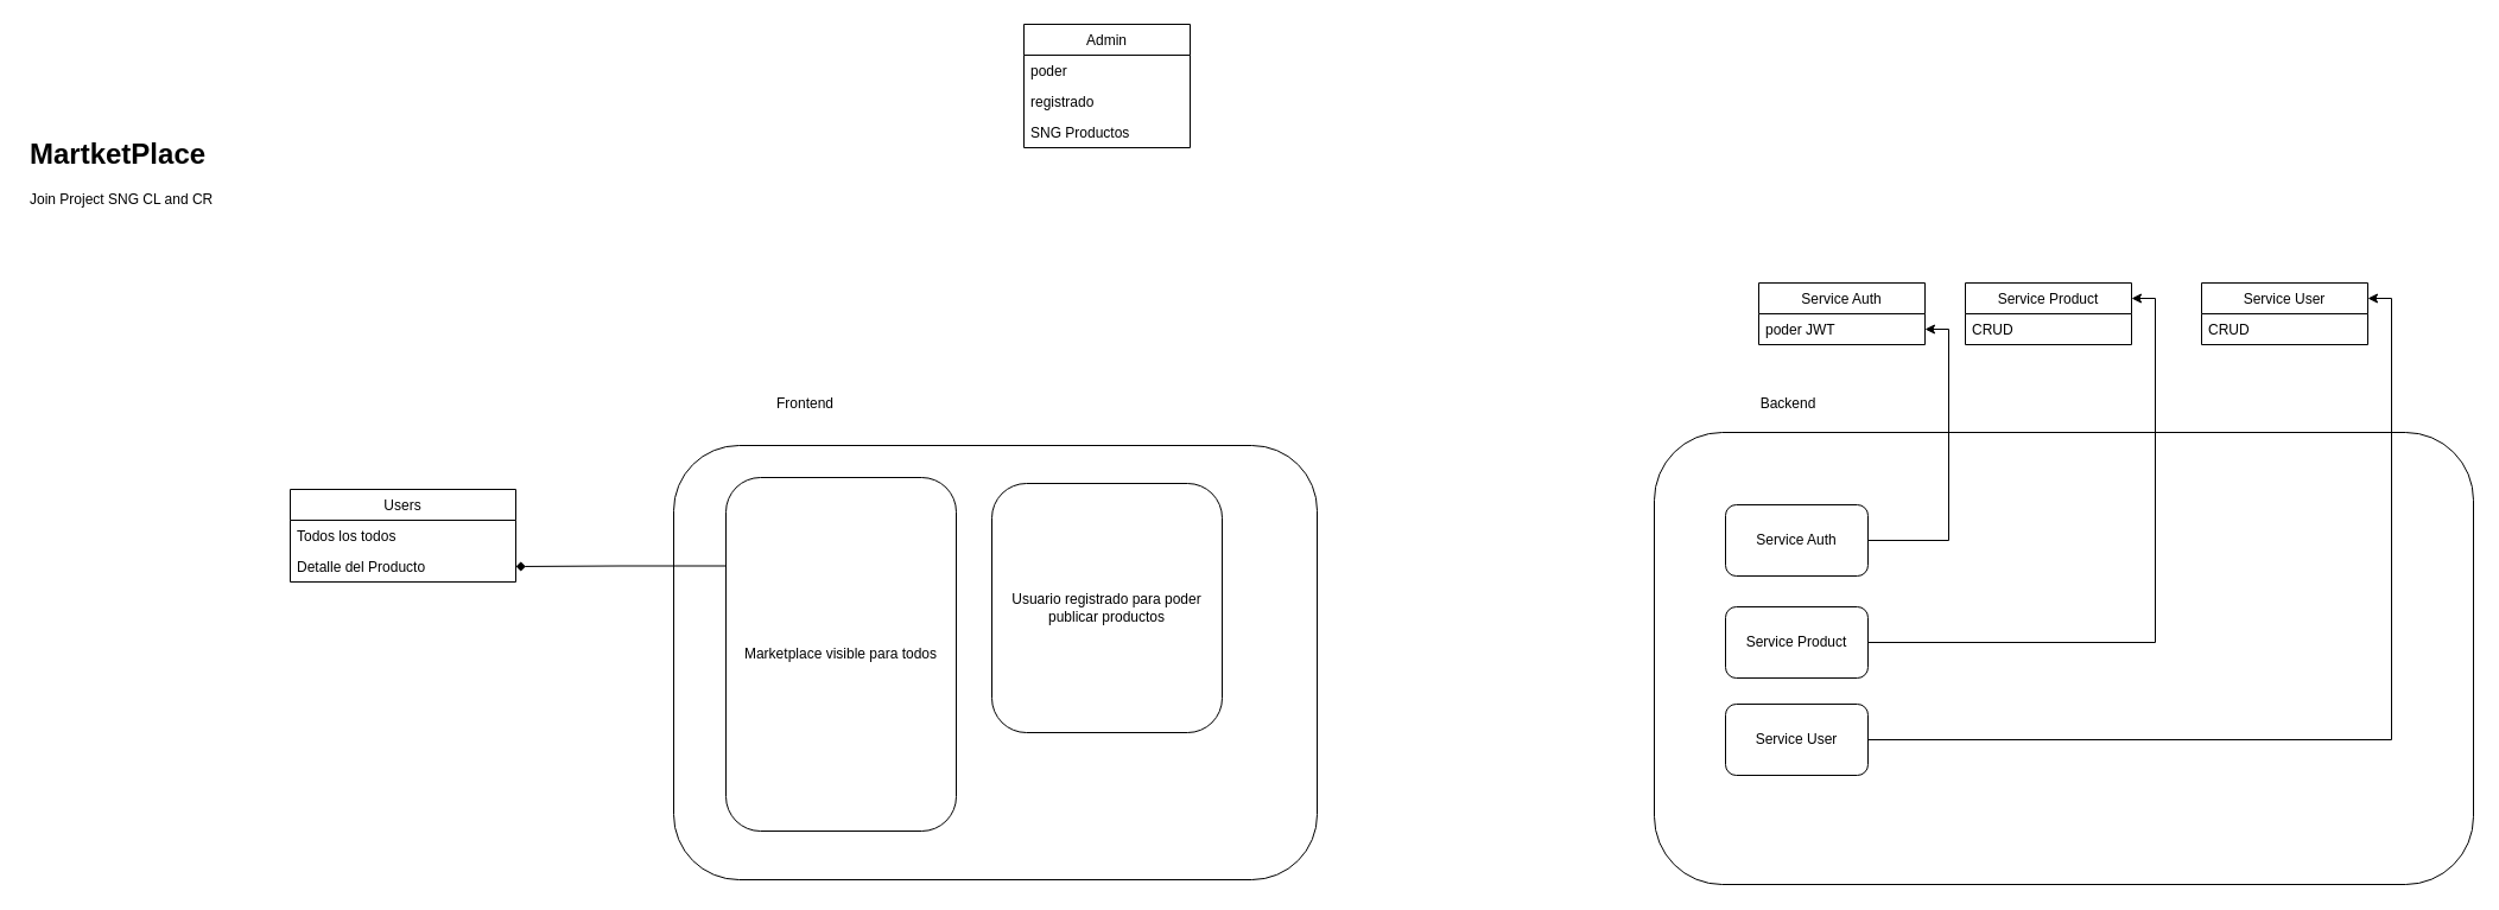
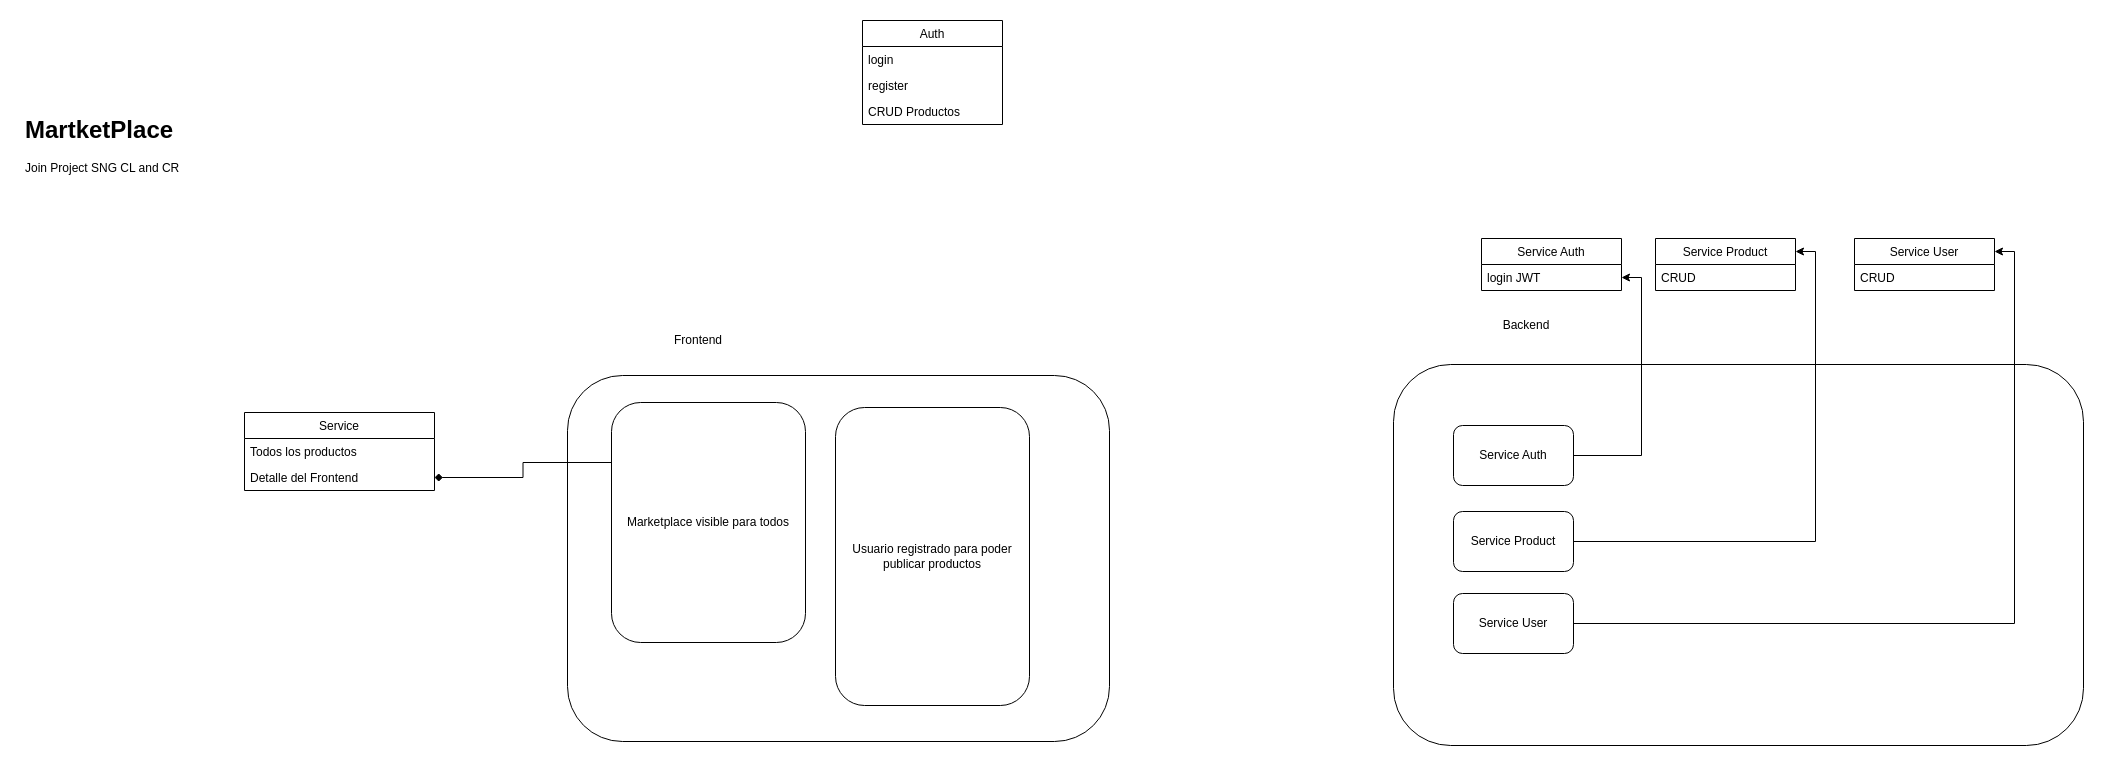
  <mxCell id="0" />
  <mxCell id="1" parent="0" />
  <mxCell id="2" value="" style="rounded=1;whiteSpace=wrap;html=1;fillColor=none;" parent="1" vertex="1"><mxGeometry x="567" y="375" width="542" height="366" as="geometry" /></mxCell>
  <mxCell id="3" value="&lt;h1&gt;MartketPlace&lt;/h1&gt;&lt;p&gt;Join Project SNG CL and CR&lt;/p&gt;" style="text;html=1;strokeColor=none;fillColor=none;spacing=5;spacingTop=-20;whiteSpace=wrap;overflow=hidden;rounded=0;" parent="1" vertex="1"><mxGeometry x="20" y="110" width="190" height="120" as="geometry" /></mxCell>
- <mxCell id="4" value="Frontend" style="text;html=1;strokeColor=none;fillColor=none;align=center;verticalAlign=middle;whiteSpace=wrap;rounded=0;" parent="1" vertex="1"><mxGeometry x="537" y="316" width="282" height="48" as="geometry" /></mxCell>
+ <mxCell id="4" value="Frontend" style="text;html=1;strokeColor=none;fillColor=none;align=center;verticalAlign=middle;whiteSpace=wrap;rounded=0;" parent="1" vertex="1"><mxGeometry x="557" y="316" width="282" height="48" as="geometry" /></mxCell>
  <mxCell id="5" style="edgeStyle=orthogonalEdgeStyle;rounded=0;orthogonalLoop=1;jettySize=auto;html=1;exitX=0;exitY=0.25;exitDx=0;exitDy=0;entryX=1;entryY=0.5;entryDx=0;entryDy=0;endArrow=diamond;" parent="1" source="6" target="10" edge="1"><mxGeometry relative="1" as="geometry" /></mxCell>
- <mxCell id="6" value="Marketplace visible para todos" style="rounded=1;whiteSpace=wrap;html=1;fillColor=none;align=center;" parent="1" vertex="1"><mxGeometry x="611" y="402" width="194" height="298" as="geometry" /></mxCell>
- <mxCell id="7" value="Usuario registrado para poder publicar productos" style="rounded=1;whiteSpace=wrap;html=1;fillColor=none;align=center;" parent="1" vertex="1"><mxGeometry x="835" y="407" width="194" height="210" as="geometry" /></mxCell>
- <mxCell id="8" value="Users" style="swimlane;fontStyle=0;childLayout=stackLayout;horizontal=1;startSize=26;horizontalStack=0;resizeParent=1;resizeParentMax=0;resizeLast=0;collapsible=1;marginBottom=0;fillColor=none;" parent="1" vertex="1"><mxGeometry x="244" y="412" width="190" height="78" as="geometry"><mxRectangle x="-291" y="233" width="46" height="26" as="alternateBounds" /></mxGeometry></mxCell>
- <mxCell id="9" value="Todos los todos" style="text;strokeColor=none;fillColor=none;align=left;verticalAlign=top;spacingLeft=4;spacingRight=4;overflow=hidden;rotatable=0;points=[[0,0.5],[1,0.5]];portConstraint=eastwest;" parent="8" vertex="1"><mxGeometry y="26" width="190" height="26" as="geometry" /></mxCell>
- <mxCell id="10" value="Detalle del Producto" style="text;strokeColor=none;fillColor=none;align=left;verticalAlign=top;spacingLeft=4;spacingRight=4;overflow=hidden;rotatable=0;points=[[0,0.5],[1,0.5]];portConstraint=eastwest;" parent="8" vertex="1"><mxGeometry y="52" width="190" height="26" as="geometry" /></mxCell>
- <mxCell id="11" value="Admin" style="swimlane;fontStyle=0;childLayout=stackLayout;horizontal=1;startSize=26;horizontalStack=0;resizeParent=1;resizeParentMax=0;resizeLast=0;collapsible=1;marginBottom=0;fillColor=none;" parent="1" vertex="1"><mxGeometry x="862" y="20" width="140" height="104" as="geometry" /></mxCell>
- <mxCell id="12" value="poder" style="text;strokeColor=none;fillColor=none;align=left;verticalAlign=top;spacingLeft=4;spacingRight=4;overflow=hidden;rotatable=0;points=[[0,0.5],[1,0.5]];portConstraint=eastwest;" parent="11" vertex="1"><mxGeometry y="26" width="140" height="26" as="geometry" /></mxCell>
- <mxCell id="13" value="registrado" style="text;strokeColor=none;fillColor=none;align=left;verticalAlign=top;spacingLeft=4;spacingRight=4;overflow=hidden;rotatable=0;points=[[0,0.5],[1,0.5]];portConstraint=eastwest;" parent="11" vertex="1"><mxGeometry y="52" width="140" height="26" as="geometry" /></mxCell>
- <mxCell id="14" value="SNG Productos" style="text;strokeColor=none;fillColor=none;align=left;verticalAlign=top;spacingLeft=4;spacingRight=4;overflow=hidden;rotatable=0;points=[[0,0.5],[1,0.5]];portConstraint=eastwest;" parent="11" vertex="1"><mxGeometry y="78" width="140" height="26" as="geometry" /></mxCell>
+ <mxCell id="6" value="Marketplace visible para todos" style="rounded=1;whiteSpace=wrap;html=1;fillColor=none;align=center;" parent="1" vertex="1"><mxGeometry x="611" y="402" width="194" height="240" as="geometry" /></mxCell>
+ <mxCell id="7" value="Usuario registrado para poder publicar productos" style="rounded=1;whiteSpace=wrap;html=1;fillColor=none;align=center;" parent="1" vertex="1"><mxGeometry x="835" y="407" width="194" height="298" as="geometry" /></mxCell>
+ <mxCell id="8" value="Service" style="swimlane;fontStyle=0;childLayout=stackLayout;horizontal=1;startSize=26;horizontalStack=0;resizeParent=1;resizeParentMax=0;resizeLast=0;collapsible=1;marginBottom=0;fillColor=none;" parent="1" vertex="1"><mxGeometry x="244" y="412" width="190" height="78" as="geometry"><mxRectangle x="-291" y="233" width="46" height="26" as="alternateBounds" /></mxGeometry></mxCell>
+ <mxCell id="9" value="Todos los productos" style="text;strokeColor=none;fillColor=none;align=left;verticalAlign=top;spacingLeft=4;spacingRight=4;overflow=hidden;rotatable=0;points=[[0,0.5],[1,0.5]];portConstraint=eastwest;" parent="8" vertex="1"><mxGeometry y="26" width="190" height="26" as="geometry" /></mxCell>
+ <mxCell id="10" value="Detalle del Frontend" style="text;strokeColor=none;fillColor=none;align=left;verticalAlign=top;spacingLeft=4;spacingRight=4;overflow=hidden;rotatable=0;points=[[0,0.5],[1,0.5]];portConstraint=eastwest;" parent="8" vertex="1"><mxGeometry y="52" width="190" height="26" as="geometry" /></mxCell>
+ <mxCell id="11" value="Auth" style="swimlane;fontStyle=0;childLayout=stackLayout;horizontal=1;startSize=26;horizontalStack=0;resizeParent=1;resizeParentMax=0;resizeLast=0;collapsible=1;marginBottom=0;fillColor=none;" parent="1" vertex="1"><mxGeometry x="862" y="20" width="140" height="104" as="geometry" /></mxCell>
+ <mxCell id="12" value="login" style="text;strokeColor=none;fillColor=none;align=left;verticalAlign=top;spacingLeft=4;spacingRight=4;overflow=hidden;rotatable=0;points=[[0,0.5],[1,0.5]];portConstraint=eastwest;" parent="11" vertex="1"><mxGeometry y="26" width="140" height="26" as="geometry" /></mxCell>
+ <mxCell id="13" value="register" style="text;strokeColor=none;fillColor=none;align=left;verticalAlign=top;spacingLeft=4;spacingRight=4;overflow=hidden;rotatable=0;points=[[0,0.5],[1,0.5]];portConstraint=eastwest;" parent="11" vertex="1"><mxGeometry y="52" width="140" height="26" as="geometry" /></mxCell>
+ <mxCell id="14" value="CRUD Productos" style="text;strokeColor=none;fillColor=none;align=left;verticalAlign=top;spacingLeft=4;spacingRight=4;overflow=hidden;rotatable=0;points=[[0,0.5],[1,0.5]];portConstraint=eastwest;" parent="11" vertex="1"><mxGeometry y="78" width="140" height="26" as="geometry" /></mxCell>
  <mxCell id="15" value="" style="rounded=1;whiteSpace=wrap;html=1;fillColor=none;" parent="1" vertex="1"><mxGeometry x="1393" y="364" width="690" height="381" as="geometry" /></mxCell>
- <mxCell id="16" value="Backend" style="text;html=1;strokeColor=none;fillColor=none;align=center;verticalAlign=middle;whiteSpace=wrap;rounded=0;" parent="1" vertex="1"><mxGeometry x="1365" y="316" width="282" height="48" as="geometry" /></mxCell>
+ <mxCell id="16" value="Backend" style="text;html=1;strokeColor=none;fillColor=none;align=center;verticalAlign=middle;whiteSpace=wrap;rounded=0;" parent="1" vertex="1"><mxGeometry x="1385" y="301" width="282" height="48" as="geometry" /></mxCell>
  <mxCell id="17" style="edgeStyle=orthogonalEdgeStyle;rounded=0;orthogonalLoop=1;jettySize=auto;html=1;exitX=1;exitY=0.5;exitDx=0;exitDy=0;entryX=1;entryY=0.5;entryDx=0;entryDy=0;" parent="1" source="18" target="24" edge="1"><mxGeometry relative="1" as="geometry" /></mxCell>
  <mxCell id="18" value="Service Auth" style="rounded=1;whiteSpace=wrap;html=1;fillColor=none;" parent="1" vertex="1"><mxGeometry x="1453" y="425" width="120" height="60" as="geometry" /></mxCell>
  <mxCell id="19" style="edgeStyle=orthogonalEdgeStyle;rounded=0;orthogonalLoop=1;jettySize=auto;html=1;exitX=1;exitY=0.5;exitDx=0;exitDy=0;entryX=1;entryY=0.25;entryDx=0;entryDy=0;" parent="1" source="20" target="25" edge="1"><mxGeometry relative="1" as="geometry" /></mxCell>
  <mxCell id="20" value="Service Product" style="rounded=1;whiteSpace=wrap;html=1;fillColor=none;" parent="1" vertex="1"><mxGeometry x="1453" y="511" width="120" height="60" as="geometry" /></mxCell>
  <mxCell id="21" style="edgeStyle=orthogonalEdgeStyle;rounded=0;orthogonalLoop=1;jettySize=auto;html=1;exitX=1;exitY=0.5;exitDx=0;exitDy=0;entryX=1;entryY=0.25;entryDx=0;entryDy=0;" parent="1" source="22" target="27" edge="1"><mxGeometry relative="1" as="geometry" /></mxCell>
  <mxCell id="22" value="Service User" style="rounded=1;whiteSpace=wrap;html=1;fillColor=none;" parent="1" vertex="1"><mxGeometry x="1453" y="593" width="120" height="60" as="geometry" /></mxCell>
  <mxCell id="23" value="Service Auth" style="swimlane;fontStyle=0;childLayout=stackLayout;horizontal=1;startSize=26;horizontalStack=0;resizeParent=1;resizeParentMax=0;resizeLast=0;collapsible=1;marginBottom=0;fillColor=none;" parent="1" vertex="1"><mxGeometry x="1481" y="238" width="140" height="52" as="geometry" /></mxCell>
- <mxCell id="24" value="poder JWT" style="text;strokeColor=none;fillColor=none;align=left;verticalAlign=top;spacingLeft=4;spacingRight=4;overflow=hidden;rotatable=0;points=[[0,0.5],[1,0.5]];portConstraint=eastwest;" parent="23" vertex="1"><mxGeometry y="26" width="140" height="26" as="geometry" /></mxCell>
+ <mxCell id="24" value="login JWT" style="text;strokeColor=none;fillColor=none;align=left;verticalAlign=top;spacingLeft=4;spacingRight=4;overflow=hidden;rotatable=0;points=[[0,0.5],[1,0.5]];portConstraint=eastwest;" parent="23" vertex="1"><mxGeometry y="26" width="140" height="26" as="geometry" /></mxCell>
  <mxCell id="25" value="Service Product" style="swimlane;fontStyle=0;childLayout=stackLayout;horizontal=1;startSize=26;horizontalStack=0;resizeParent=1;resizeParentMax=0;resizeLast=0;collapsible=1;marginBottom=0;fillColor=none;" parent="1" vertex="1"><mxGeometry x="1655" y="238" width="140" height="52" as="geometry" /></mxCell>
  <mxCell id="26" value="CRUD" style="text;strokeColor=none;fillColor=none;align=left;verticalAlign=top;spacingLeft=4;spacingRight=4;overflow=hidden;rotatable=0;points=[[0,0.5],[1,0.5]];portConstraint=eastwest;" parent="25" vertex="1"><mxGeometry y="26" width="140" height="26" as="geometry" /></mxCell>
  <mxCell id="27" value="Service User" style="swimlane;fontStyle=0;childLayout=stackLayout;horizontal=1;startSize=26;horizontalStack=0;resizeParent=1;resizeParentMax=0;resizeLast=0;collapsible=1;marginBottom=0;fillColor=none;" parent="1" vertex="1"><mxGeometry x="1854" y="238" width="140" height="52" as="geometry" /></mxCell>
  <mxCell id="28" value="CRUD" style="text;strokeColor=none;fillColor=none;align=left;verticalAlign=top;spacingLeft=4;spacingRight=4;overflow=hidden;rotatable=0;points=[[0,0.5],[1,0.5]];portConstraint=eastwest;" parent="27" vertex="1"><mxGeometry y="26" width="140" height="26" as="geometry" /></mxCell>
